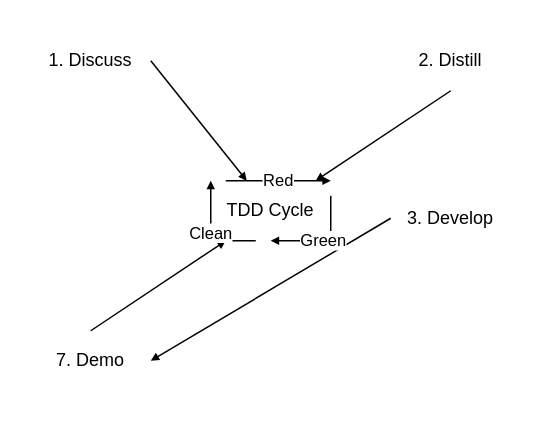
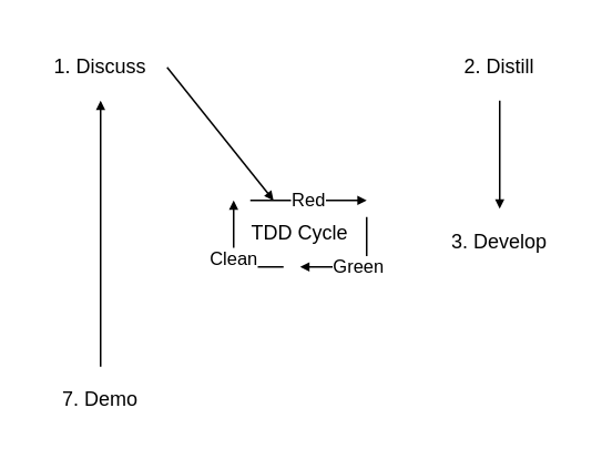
  <mxCell id="0" />
  <mxCell id="1" parent="0" />
  <mxCell id="2" style="edgeStyle=none;html=1;exitX=1;exitY=0.5;exitDx=0;exitDy=0;endArrow=block;endFill=1;startSize=3;endSize=3;" edge="1" parent="1" source="3" target="10"><mxGeometry relative="1" as="geometry" /></mxCell>
  <mxCell id="3" value="1. Discuss" style="rounded=0;whiteSpace=wrap;html=1;strokeColor=none;fillColor=none;" vertex="1" parent="1"><mxGeometry x="20" y="20" width="80" height="40" as="geometry" /></mxCell>
- <mxCell id="4" style="edgeStyle=none;html=1;exitX=0.5;exitY=1;exitDx=0;exitDy=0;endArrow=block;endFill=1;startSize=3;endSize=3;" edge="1" parent="1" source="5" target="10"><mxGeometry relative="1" as="geometry" /></mxCell>
+ <mxCell id="4" style="edgeStyle=none;html=1;exitX=0.5;exitY=1;exitDx=0;exitDy=0;entryX=0.5;entryY=0;entryDx=0;entryDy=0;endArrow=block;endFill=1;startSize=3;endSize=3;" edge="1" parent="1" source="5" target="7"><mxGeometry relative="1" as="geometry" /></mxCell>
  <mxCell id="5" value="2. Distill" style="rounded=0;whiteSpace=wrap;html=1;strokeColor=none;fillColor=none;" vertex="1" parent="1"><mxGeometry x="260" y="20" width="80" height="40" as="geometry" /></mxCell>
- <mxCell id="6" style="edgeStyle=none;html=1;exitX=0;exitY=0.5;exitDx=0;exitDy=0;entryX=1;entryY=0.5;entryDx=0;entryDy=0;endArrow=block;endFill=1;startSize=3;endSize=3;" edge="1" parent="1" source="7" target="9"><mxGeometry relative="1" as="geometry" /></mxCell>
  <mxCell id="7" value="3. Develop" style="rounded=0;whiteSpace=wrap;html=1;strokeColor=none;fillColor=none;" vertex="1" parent="1"><mxGeometry x="260" y="125" width="80" height="40" as="geometry" /></mxCell>
- <mxCell id="8" style="edgeStyle=none;html=1;exitX=0.5;exitY=0;exitDx=0;exitDy=0;endArrow=block;endFill=1;startSize=3;endSize=3;" edge="1" parent="1" source="9" target="10"><mxGeometry relative="1" as="geometry" /></mxCell>
+ <mxCell id="8" style="edgeStyle=none;html=1;exitX=0.5;exitY=0;exitDx=0;exitDy=0;entryX=0.5;entryY=1;entryDx=0;entryDy=0;endArrow=block;endFill=1;startSize=3;endSize=3;" edge="1" parent="1" source="9" target="3"><mxGeometry relative="1" as="geometry" /></mxCell>
  <mxCell id="9" value="7. Demo" style="rounded=0;whiteSpace=wrap;html=1;strokeColor=none;fillColor=none;" vertex="1" parent="1"><mxGeometry x="20" y="220" width="80" height="40" as="geometry" /></mxCell>
  <mxCell id="10" value="TDD Cycle" style="rounded=0;whiteSpace=wrap;html=1;strokeColor=none;fillColor=none;" vertex="1" parent="1"><mxGeometry x="140" y="120" width="80" height="40" as="geometry" /></mxCell>
  <mxCell id="11" value="Red" style="endArrow=block;html=1;startSize=3;endSize=3;entryX=1;entryY=0;entryDx=0;entryDy=0;endFill=1;" edge="1" parent="1" target="10"><mxGeometry width="50" height="50" relative="1" as="geometry"><mxPoint x="150" y="120" as="sourcePoint" /><mxPoint x="210" y="130" as="targetPoint" /></mxGeometry></mxCell>
  <mxCell id="12" value="Green" style="endArrow=block;html=1;startSize=3;endSize=3;exitX=1;exitY=0.25;exitDx=0;exitDy=0;endFill=1;entryX=0.5;entryY=1;entryDx=0;entryDy=0;rounded=0;" edge="1" parent="1" source="10" target="10"><mxGeometry width="50" height="50" relative="1" as="geometry"><mxPoint x="150" y="130" as="sourcePoint" /><mxPoint x="190" y="160" as="targetPoint" /><Array as="points"><mxPoint x="220" y="160" /></Array></mxGeometry></mxCell>
  <mxCell id="13" value="Clean" style="endArrow=block;html=1;startSize=3;endSize=3;entryX=0;entryY=0;entryDx=0;entryDy=0;endFill=1;rounded=0;" edge="1" parent="1" target="10"><mxGeometry width="50" height="50" relative="1" as="geometry"><mxPoint x="170" y="160" as="sourcePoint" /><mxPoint x="190" y="170" as="targetPoint" /><Array as="points"><mxPoint x="140" y="160" /></Array></mxGeometry></mxCell>
